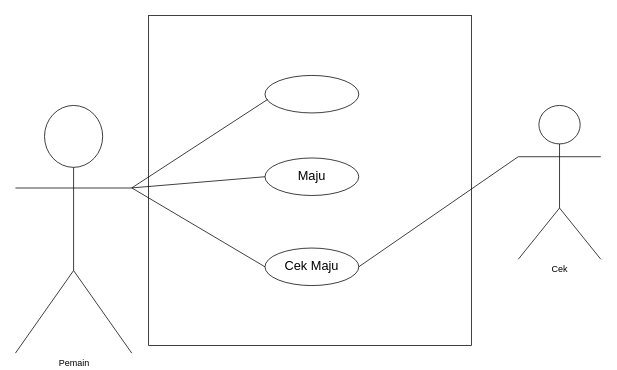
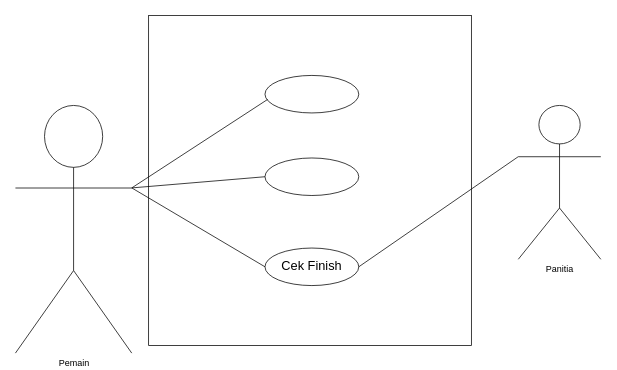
  <mxCell id="0" />
  <mxCell id="1" parent="0" />
  <mxCell id="2" value="Pemain" style="shape=umlActor;verticalLabelPosition=bottom;verticalAlign=top;html=1;outlineConnect=0;" vertex="1" parent="1"><mxGeometry x="20" y="140" width="155" height="330" as="geometry" /></mxCell>
- <mxCell id="3" value="Cek" style="shape=umlActor;verticalLabelPosition=bottom;verticalAlign=top;html=1;outlineConnect=0;" vertex="1" parent="1"><mxGeometry x="690" y="140" width="110" height="205" as="geometry" /></mxCell>
+ <mxCell id="3" value="Panitia" style="shape=umlActor;verticalLabelPosition=bottom;verticalAlign=top;html=1;outlineConnect=0;" vertex="1" parent="1"><mxGeometry x="690" y="140" width="110" height="205" as="geometry" /></mxCell>
  <mxCell id="4" value="" style="rounded=0;whiteSpace=wrap;html=1;" vertex="1" parent="1"><mxGeometry x="197.5" y="20" width="430" height="440" as="geometry" /></mxCell>
  <mxCell id="5" value="" style="ellipse;whiteSpace=wrap;html=1;" vertex="1" parent="1"><mxGeometry x="352.5" y="210" width="125" height="50" as="geometry" /></mxCell>
- <mxCell id="6" value="Maju" style="text;html=1;strokeColor=none;fillColor=none;align=center;verticalAlign=middle;whiteSpace=wrap;rounded=0;fontSize=17;" vertex="1" parent="1"><mxGeometry x="385" y="220" width="60" height="30" as="geometry" /></mxCell>
  <mxCell id="7" value="" style="ellipse;whiteSpace=wrap;html=1;" vertex="1" parent="1"><mxGeometry x="352.5" y="330" width="125" height="50" as="geometry" /></mxCell>
  <mxCell id="8" value="" style="ellipse;whiteSpace=wrap;html=1;" vertex="1" parent="1"><mxGeometry x="352.5" y="100" width="125" height="50" as="geometry" /></mxCell>
- <mxCell id="9" value="Cek Maju" style="text;html=1;strokeColor=none;fillColor=none;align=center;verticalAlign=middle;whiteSpace=wrap;rounded=0;fontSize=17;" vertex="1" parent="1"><mxGeometry x="361.25" y="340" width="107.5" height="30" as="geometry" /></mxCell>
+ <mxCell id="9" value="Cek Finish" style="text;html=1;strokeColor=none;fillColor=none;align=center;verticalAlign=middle;whiteSpace=wrap;rounded=0;fontSize=17;" vertex="1" parent="1"><mxGeometry x="361.25" y="340" width="107.5" height="30" as="geometry" /></mxCell>
  <mxCell id="10" value="" style="endArrow=none;html=1;rounded=0;exitX=1;exitY=0.333;exitDx=0;exitDy=0;exitPerimeter=0;entryX=0.028;entryY=0.64;entryDx=0;entryDy=0;entryPerimeter=0;" edge="1" parent="1" source="2" target="8"><mxGeometry width="50" height="50" relative="1" as="geometry"><mxPoint x="360" y="300" as="sourcePoint" /><mxPoint x="410" y="250" as="targetPoint" /></mxGeometry></mxCell>
  <mxCell id="11" value="" style="endArrow=none;html=1;rounded=0;entryX=0;entryY=0.5;entryDx=0;entryDy=0;exitX=1;exitY=0.333;exitDx=0;exitDy=0;exitPerimeter=0;" edge="1" parent="1" source="2" target="5"><mxGeometry width="50" height="50" relative="1" as="geometry"><mxPoint x="150" y="238" as="sourcePoint" /><mxPoint x="336" y="160" as="targetPoint" /></mxGeometry></mxCell>
  <mxCell id="12" value="" style="endArrow=none;html=1;rounded=0;exitX=1;exitY=0.333;exitDx=0;exitDy=0;exitPerimeter=0;entryX=0;entryY=0.5;entryDx=0;entryDy=0;" edge="1" parent="1" source="2" target="7"><mxGeometry width="50" height="50" relative="1" as="geometry"><mxPoint x="100" y="328" as="sourcePoint" /><mxPoint x="316" y="250" as="targetPoint" /></mxGeometry></mxCell>
  <mxCell id="13" value="" style="endArrow=none;html=1;rounded=0;exitX=1;exitY=0.5;exitDx=0;exitDy=0;entryX=0;entryY=0.333;entryDx=0;entryDy=0;entryPerimeter=0;" edge="1" parent="1" source="7" target="3"><mxGeometry width="50" height="50" relative="1" as="geometry"><mxPoint x="474" y="340" as="sourcePoint" /><mxPoint x="690" y="262" as="targetPoint" /></mxGeometry></mxCell>
